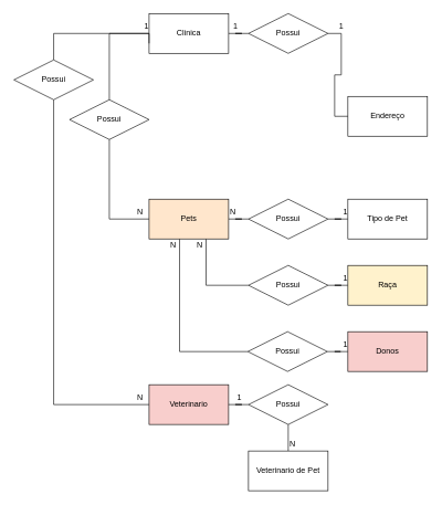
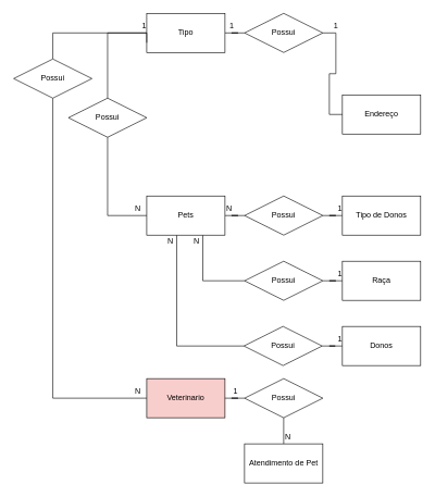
  <mxCell id="0" />
  <mxCell id="1" parent="0" />
  <mxCell id="2" style="edgeStyle=orthogonalEdgeStyle;rounded=0;orthogonalLoop=1;jettySize=auto;html=1;entryX=0;entryY=0.5;entryDx=0;entryDy=0;endArrow=none;endFill=0;" edge="1" parent="1" source="3" target="17"><mxGeometry relative="1" as="geometry" /></mxCell>
- <mxCell id="3" value="Clinica" style="rounded=0;whiteSpace=wrap;html=1;" vertex="1" parent="1"><mxGeometry x="224" y="20" width="120" height="60" as="geometry" /></mxCell>
+ <mxCell id="3" value="Tipo" style="rounded=0;whiteSpace=wrap;html=1;" vertex="1" parent="1"><mxGeometry x="224" y="20" width="120" height="60" as="geometry" /></mxCell>
  <mxCell id="4" value="Endereço" style="rounded=0;whiteSpace=wrap;html=1;" vertex="1" parent="1"><mxGeometry x="524" y="145" width="120" height="60" as="geometry" /></mxCell>
  <mxCell id="5" style="edgeStyle=orthogonalEdgeStyle;rounded=0;orthogonalLoop=1;jettySize=auto;html=1;entryX=0;entryY=0.5;entryDx=0;entryDy=0;endArrow=none;endFill=0;" edge="1" parent="1" source="8" target="20"><mxGeometry relative="1" as="geometry" /></mxCell>
  <mxCell id="6" style="edgeStyle=orthogonalEdgeStyle;rounded=0;orthogonalLoop=1;jettySize=auto;html=1;entryX=0;entryY=0.5;entryDx=0;entryDy=0;endArrow=none;endFill=0;" edge="1" parent="1" source="8" target="22"><mxGeometry relative="1" as="geometry"><Array as="points"><mxPoint x="270" y="530" /></Array></mxGeometry></mxCell>
  <mxCell id="7" style="edgeStyle=orthogonalEdgeStyle;rounded=0;orthogonalLoop=1;jettySize=auto;html=1;entryX=0;entryY=0.5;entryDx=0;entryDy=0;endArrow=none;endFill=0;" edge="1" parent="1" source="8" target="21"><mxGeometry relative="1" as="geometry"><Array as="points"><mxPoint x="310" y="430" /></Array></mxGeometry></mxCell>
- <mxCell id="8" value="Pets" style="rounded=0;whiteSpace=wrap;html=1;fillColor=#ffe6cc;" vertex="1" parent="1"><mxGeometry x="224" y="300" width="120" height="60" as="geometry" /></mxCell>
+ <mxCell id="8" value="Pets" style="rounded=0;whiteSpace=wrap;html=1;" vertex="1" parent="1"><mxGeometry x="224" y="300" width="120" height="60" as="geometry" /></mxCell>
  <mxCell id="9" style="edgeStyle=orthogonalEdgeStyle;rounded=0;orthogonalLoop=1;jettySize=auto;html=1;endArrow=none;endFill=0;" edge="1" parent="1" source="10" target="20"><mxGeometry relative="1" as="geometry" /></mxCell>
- <mxCell id="10" value="Tipo de Pet" style="rounded=0;whiteSpace=wrap;html=1;" vertex="1" parent="1"><mxGeometry x="524" y="300" width="120" height="60" as="geometry" /></mxCell>
+ <mxCell id="10" value="Tipo de Donos" style="rounded=0;whiteSpace=wrap;html=1;" vertex="1" parent="1"><mxGeometry x="524" y="300" width="120" height="60" as="geometry" /></mxCell>
  <mxCell id="11" style="edgeStyle=orthogonalEdgeStyle;rounded=0;orthogonalLoop=1;jettySize=auto;html=1;endArrow=none;endFill=0;" edge="1" parent="1" source="12" target="21"><mxGeometry relative="1" as="geometry" /></mxCell>
- <mxCell id="12" value="Raça" style="rounded=0;whiteSpace=wrap;html=1;fillColor=#fff2cc;" vertex="1" parent="1"><mxGeometry x="524" y="400" width="120" height="60" as="geometry" /></mxCell>
+ <mxCell id="12" value="Raça" style="rounded=0;whiteSpace=wrap;html=1;" vertex="1" parent="1"><mxGeometry x="524" y="400" width="120" height="60" as="geometry" /></mxCell>
  <mxCell id="13" style="edgeStyle=orthogonalEdgeStyle;rounded=0;orthogonalLoop=1;jettySize=auto;html=1;endArrow=none;endFill=0;" edge="1" parent="1" source="14" target="22"><mxGeometry relative="1" as="geometry" /></mxCell>
- <mxCell id="14" value="Donos" style="rounded=0;whiteSpace=wrap;html=1;fillColor=#f8cecc;" vertex="1" parent="1"><mxGeometry x="524" y="500" width="120" height="60" as="geometry" /></mxCell>
+ <mxCell id="14" value="Donos" style="rounded=0;whiteSpace=wrap;html=1;" vertex="1" parent="1"><mxGeometry x="524" y="500" width="120" height="60" as="geometry" /></mxCell>
  <mxCell id="15" value="Veterinario" style="rounded=0;whiteSpace=wrap;html=1;fillColor=#f8cecc;" vertex="1" parent="1"><mxGeometry x="224" y="580" width="120" height="60" as="geometry" /></mxCell>
  <mxCell id="16" style="edgeStyle=orthogonalEdgeStyle;rounded=0;orthogonalLoop=1;jettySize=auto;html=1;entryX=0;entryY=0.5;entryDx=0;entryDy=0;endArrow=none;endFill=0;" edge="1" parent="1" source="17" target="4"><mxGeometry relative="1" as="geometry" /></mxCell>
  <mxCell id="17" value="Possui" style="shape=rhombus;perimeter=rhombusPerimeter;whiteSpace=wrap;html=1;align=center;" vertex="1" parent="1"><mxGeometry x="374" y="20" width="120" height="60" as="geometry" /></mxCell>
  <mxCell id="18" value="1" style="text;html=1;align=center;verticalAlign=middle;resizable=0;points=[];autosize=1;strokeColor=none;" vertex="1" parent="1"><mxGeometry x="344" y="30" width="20" height="20" as="geometry" /></mxCell>
  <mxCell id="19" value="1" style="text;html=1;align=center;verticalAlign=middle;resizable=0;points=[];autosize=1;strokeColor=none;" vertex="1" parent="1"><mxGeometry x="504" y="30" width="20" height="20" as="geometry" /></mxCell>
  <mxCell id="20" value="Possui" style="shape=rhombus;perimeter=rhombusPerimeter;whiteSpace=wrap;html=1;align=center;" vertex="1" parent="1"><mxGeometry x="374" y="300" width="120" height="60" as="geometry" /></mxCell>
  <mxCell id="21" value="Possui" style="shape=rhombus;perimeter=rhombusPerimeter;whiteSpace=wrap;html=1;align=center;" vertex="1" parent="1"><mxGeometry x="374" y="400" width="120" height="60" as="geometry" /></mxCell>
  <mxCell id="22" value="Possui" style="shape=rhombus;perimeter=rhombusPerimeter;whiteSpace=wrap;html=1;align=center;" vertex="1" parent="1"><mxGeometry x="373" y="500" width="120" height="60" as="geometry" /></mxCell>
  <mxCell id="23" style="edgeStyle=orthogonalEdgeStyle;rounded=0;orthogonalLoop=1;jettySize=auto;html=1;entryX=0;entryY=0.5;entryDx=0;entryDy=0;endArrow=none;endFill=0;" edge="1" parent="1" source="25" target="3"><mxGeometry relative="1" as="geometry" /></mxCell>
  <mxCell id="24" style="edgeStyle=orthogonalEdgeStyle;rounded=0;orthogonalLoop=1;jettySize=auto;html=1;entryX=0;entryY=0.5;entryDx=0;entryDy=0;endArrow=none;endFill=0;" edge="1" parent="1" source="25" target="8"><mxGeometry relative="1" as="geometry" /></mxCell>
  <mxCell id="25" value="Possui" style="shape=rhombus;perimeter=rhombusPerimeter;whiteSpace=wrap;html=1;align=center;" vertex="1" parent="1"><mxGeometry x="104" y="150" width="120" height="60" as="geometry" /></mxCell>
  <mxCell id="26" value="1" style="text;html=1;align=center;verticalAlign=middle;resizable=0;points=[];autosize=1;strokeColor=none;" vertex="1" parent="1"><mxGeometry x="210" y="30" width="20" height="20" as="geometry" /></mxCell>
  <mxCell id="27" value="N" style="text;html=1;align=center;verticalAlign=middle;resizable=0;points=[];autosize=1;strokeColor=none;" vertex="1" parent="1"><mxGeometry x="200" y="310" width="20" height="20" as="geometry" /></mxCell>
  <mxCell id="28" value="N" style="text;html=1;align=center;verticalAlign=middle;resizable=0;points=[];autosize=1;strokeColor=none;" vertex="1" parent="1"><mxGeometry x="340" y="310" width="20" height="20" as="geometry" /></mxCell>
  <mxCell id="29" value="1" style="text;html=1;align=center;verticalAlign=middle;resizable=0;points=[];autosize=1;strokeColor=none;" vertex="1" parent="1"><mxGeometry x="510" y="310" width="20" height="20" as="geometry" /></mxCell>
  <mxCell id="30" value="N" style="text;html=1;align=center;verticalAlign=middle;resizable=0;points=[];autosize=1;strokeColor=none;" vertex="1" parent="1"><mxGeometry x="290" y="360" width="20" height="20" as="geometry" /></mxCell>
  <mxCell id="31" value="1" style="text;html=1;align=center;verticalAlign=middle;resizable=0;points=[];autosize=1;strokeColor=none;" vertex="1" parent="1"><mxGeometry x="510" y="410" width="20" height="20" as="geometry" /></mxCell>
  <mxCell id="32" value="N" style="text;html=1;align=center;verticalAlign=middle;resizable=0;points=[];autosize=1;strokeColor=none;" vertex="1" parent="1"><mxGeometry x="250" y="360" width="20" height="20" as="geometry" /></mxCell>
  <mxCell id="33" value="1" style="text;html=1;align=center;verticalAlign=middle;resizable=0;points=[];autosize=1;strokeColor=none;" vertex="1" parent="1"><mxGeometry x="510" y="510" width="20" height="20" as="geometry" /></mxCell>
  <mxCell id="34" style="edgeStyle=orthogonalEdgeStyle;rounded=0;orthogonalLoop=1;jettySize=auto;html=1;entryX=0;entryY=0.5;entryDx=0;entryDy=0;endArrow=none;endFill=0;" edge="1" parent="1" source="36" target="15"><mxGeometry relative="1" as="geometry"><Array as="points"><mxPoint x="80" y="610" /></Array></mxGeometry></mxCell>
  <mxCell id="35" style="edgeStyle=orthogonalEdgeStyle;rounded=0;orthogonalLoop=1;jettySize=auto;html=1;entryX=0;entryY=0.75;entryDx=0;entryDy=0;endArrow=none;endFill=0;" edge="1" parent="1" source="36" target="3"><mxGeometry relative="1" as="geometry"><Array as="points"><mxPoint x="80" y="50" /><mxPoint x="224" y="50" /></Array></mxGeometry></mxCell>
  <mxCell id="36" value="Possui" style="shape=rhombus;perimeter=rhombusPerimeter;whiteSpace=wrap;html=1;align=center;" vertex="1" parent="1"><mxGeometry y="90" width="120" height="60" as="geometry" x="20" /></mxCell>
  <mxCell id="37" value="N" style="text;html=1;align=center;verticalAlign=middle;resizable=0;points=[];autosize=1;strokeColor=none;" vertex="1" parent="1"><mxGeometry x="200" y="590" width="20" height="20" as="geometry" /></mxCell>
  <mxCell id="38" value="" style="edgeStyle=orthogonalEdgeStyle;rounded=0;orthogonalLoop=1;jettySize=auto;html=1;endArrow=none;endFill=0;" edge="1" parent="1" source="40" target="15"><mxGeometry relative="1" as="geometry" /></mxCell>
  <mxCell id="39" value="" style="edgeStyle=orthogonalEdgeStyle;rounded=0;orthogonalLoop=1;jettySize=auto;html=1;endArrow=none;endFill=0;" edge="1" parent="1" source="40" target="41"><mxGeometry relative="1" as="geometry" /></mxCell>
  <mxCell id="40" value="Possui" style="shape=rhombus;perimeter=rhombusPerimeter;whiteSpace=wrap;html=1;align=center;" vertex="1" parent="1"><mxGeometry x="374" y="580" width="120" height="60" as="geometry" /></mxCell>
- <mxCell id="41" value="Veterinario de Pet" style="rounded=0;whiteSpace=wrap;html=1;" vertex="1" parent="1"><mxGeometry x="374" y="680" width="120" height="60" as="geometry" /></mxCell>
+ <mxCell id="41" value="Atendimento de Pet" style="rounded=0;whiteSpace=wrap;html=1;" vertex="1" parent="1"><mxGeometry x="374" y="680" width="120" height="60" as="geometry" /></mxCell>
  <mxCell id="42" value="1" style="text;html=1;align=center;verticalAlign=middle;resizable=0;points=[];autosize=1;strokeColor=none;" vertex="1" parent="1"><mxGeometry x="350" y="590" width="20" height="20" as="geometry" /></mxCell>
  <mxCell id="43" value="N" style="text;html=1;align=center;verticalAlign=middle;resizable=0;points=[];autosize=1;strokeColor=none;" vertex="1" parent="1"><mxGeometry x="430" y="660" width="20" height="20" as="geometry" /></mxCell>
